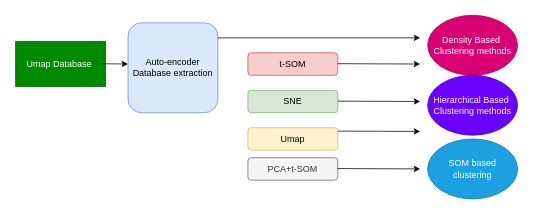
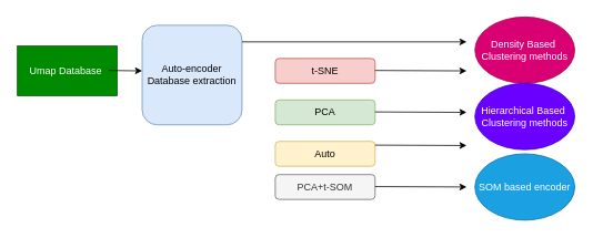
  <mxCell id="0" />
  <mxCell id="1" parent="0" />
  <mxCell id="2" value="Umap Database&amp;nbsp;" style="rounded=0;whiteSpace=wrap;html=1;fillColor=#008a00;strokeColor=#005700;fontColor=#ffffff;" vertex="1" parent="1"><mxGeometry x="20" y="55" width="120" height="60" as="geometry" /></mxCell>
  <mxCell id="3" value="Auto-encoder Database extraction&lt;br&gt;" style="rounded=1;whiteSpace=wrap;html=1;fillColor=#dae8fc;strokeColor=#6c8ebf;" vertex="1" parent="1"><mxGeometry x="170" y="30" width="120" height="120" as="geometry" /></mxCell>
- <mxCell id="4" value="t-SOM" style="rounded=1;whiteSpace=wrap;html=1;fillColor=#f8cecc;strokeColor=#b85450;" vertex="1" parent="1"><mxGeometry x="330" y="70" width="120" height="30" as="geometry" /></mxCell>
- <mxCell id="5" value="Umap" style="rounded=1;whiteSpace=wrap;html=1;fillColor=#fff2cc;strokeColor=#d6b656;" vertex="1" parent="1"><mxGeometry x="330" y="170" width="120" height="30" as="geometry" /></mxCell>
- <mxCell id="6" value="SNE" style="rounded=1;whiteSpace=wrap;html=1;fillColor=#d5e8d4;strokeColor=#82b366;" vertex="1" parent="1"><mxGeometry x="330" y="120" width="120" height="30" as="geometry" /></mxCell>
+ <mxCell id="4" value="t-SNE" style="rounded=1;whiteSpace=wrap;html=1;fillColor=#f8cecc;strokeColor=#b85450;" vertex="1" parent="1"><mxGeometry x="330" y="70" width="120" height="30" as="geometry" /></mxCell>
+ <mxCell id="5" value="Auto" style="rounded=1;whiteSpace=wrap;html=1;fillColor=#fff2cc;strokeColor=#d6b656;" vertex="1" parent="1"><mxGeometry x="330" y="170" width="120" height="30" as="geometry" /></mxCell>
+ <mxCell id="6" value="PCA" style="rounded=1;whiteSpace=wrap;html=1;fillColor=#d5e8d4;strokeColor=#82b366;" vertex="1" parent="1"><mxGeometry x="330" y="120" width="120" height="30" as="geometry" /></mxCell>
  <mxCell id="7" value="PCA+t-SOM" style="rounded=1;whiteSpace=wrap;html=1;fillColor=#f5f5f5;strokeColor=#666666;fontColor=#333333;" vertex="1" parent="1"><mxGeometry x="330" y="210" width="120" height="30" as="geometry" /></mxCell>
  <mxCell id="8" value="" style="endArrow=classic;html=1;" edge="1" parent="1"><mxGeometry width="50" height="50" relative="1" as="geometry"><mxPoint x="290" y="50" as="sourcePoint" /><mxPoint x="560" y="50" as="targetPoint" /></mxGeometry></mxCell>
  <mxCell id="9" value="" style="endArrow=classic;html=1;" edge="1" parent="1"><mxGeometry width="50" height="50" relative="1" as="geometry"><mxPoint x="450" y="84.5" as="sourcePoint" /><mxPoint x="560" y="85" as="targetPoint" /></mxGeometry></mxCell>
  <mxCell id="10" value="" style="endArrow=classic;html=1;" edge="1" parent="1"><mxGeometry width="50" height="50" relative="1" as="geometry"><mxPoint x="450" y="134.5" as="sourcePoint" /><mxPoint x="560" y="135" as="targetPoint" /></mxGeometry></mxCell>
  <mxCell id="11" value="" style="endArrow=classic;html=1;" edge="1" parent="1"><mxGeometry width="50" height="50" relative="1" as="geometry"><mxPoint x="450" y="174.5" as="sourcePoint" /><mxPoint x="560" y="175" as="targetPoint" /></mxGeometry></mxCell>
  <mxCell id="12" value="" style="endArrow=classic;html=1;" edge="1" parent="1"><mxGeometry width="50" height="50" relative="1" as="geometry"><mxPoint x="450" y="224.5" as="sourcePoint" /><mxPoint x="560" y="225" as="targetPoint" /></mxGeometry></mxCell>
  <mxCell id="13" value="Density Based&amp;nbsp;&lt;br&gt;Clustering methods&lt;span style=&quot;color: rgba(0 , 0 , 0 , 0) ; font-family: monospace ; font-size: 0px&quot;&gt;%3CmxGraphModel%3E%3Croot%3E%3CmxCell%20id%3D%220%22%2F%3E%3CmxCell%20id%3D%221%22%20parent%3D%220%22%2F%3E%3CmxCell%20id%3D%222%22%20value%3D%22%22%20style%3D%22endArrow%3Dclassic%3Bhtml%3D1%3B%22%20edge%3D%221%22%20parent%3D%221%22%3E%3CmxGeometry%20width%3D%2250%22%20height%3D%2250%22%20relative%3D%221%22%20as%3D%22geometry%22%3E%3CmxPoint%20x%3D%22460%22%20y%3D%22174.5%22%20as%3D%22sourcePoint%22%2F%3E%3CmxPoint%20x%3D%22570%22%20y%3D%22175%22%20as%3D%22targetPoint%22%2F%3E%3C%2FmxGeometry%3E%3C%2FmxCell%3E%3C%2Froot%3E%3C%2FmxGraphModel%3E&lt;/span&gt;" style="ellipse;whiteSpace=wrap;html=1;fillColor=#d80073;strokeColor=#A50040;fontColor=#ffffff;" vertex="1" parent="1"><mxGeometry x="570" y="20" width="120" height="80" as="geometry" /></mxCell>
  <mxCell id="14" value="Hierarchical Based&amp;nbsp;&lt;br&gt;Clustering methods&lt;span style=&quot;color: rgba(0 , 0 , 0 , 0) ; font-family: monospace ; font-size: 0px&quot;&gt;%3CmxGraphModel%3E%3Croot%3E%3CmxCell%20id%3D%220%22%2F%3E%3CmxCell%20id%3D%221%22%20parent%3D%220%22%2F%3E%3CmxCell%20id%3D%222%22%20value%3D%22%22%20style%3D%22endArrow%3Dclassic%3Bhtml%3D1%3B%22%20edge%3D%221%22%20parent%3D%221%22%3E%3CmxGeometry%20width%3D%2250%22%20height%3D%2250%22%20relative%3D%221%22%20as%3D%22geometry%22%3E%3CmxPoint%20x%3D%22460%22%20y%3D%22174.5%22%20as%3D%22sourcePoint%22%2F%3E%3CmxPoint%20x%3D%22570%22%20y%3D%22175%22%20as%3D%22targetPoint%22%2F%3E%3C%2FmxGeometry%3E%3C%2FmxCell%3E%3C%2Froot%3E%3C%2FmxGraphModel%3E&lt;/span&gt;" style="ellipse;whiteSpace=wrap;html=1;fillColor=#6a00ff;strokeColor=#3700CC;fontColor=#ffffff;" vertex="1" parent="1"><mxGeometry x="570" y="100" width="120" height="80" as="geometry" /></mxCell>
- <mxCell id="15" value="SOM based clustering" style="ellipse;whiteSpace=wrap;html=1;fillColor=#1ba1e2;strokeColor=#006EAF;fontColor=#ffffff;" vertex="1" parent="1"><mxGeometry x="570" y="185" width="120" height="80" as="geometry" /></mxCell>
+ <mxCell id="15" value="SOM based encoder" style="ellipse;whiteSpace=wrap;html=1;fillColor=#1ba1e2;strokeColor=#006EAF;fontColor=#ffffff;" vertex="1" parent="1"><mxGeometry x="570" y="185" width="120" height="80" as="geometry" /></mxCell>
  <mxCell id="16" value="" style="endArrow=classic;html=1;" edge="1" parent="1"><mxGeometry width="50" height="50" relative="1" as="geometry"><mxPoint x="130" y="84.5" as="sourcePoint" /><mxPoint x="170" y="85" as="targetPoint" /></mxGeometry></mxCell>
